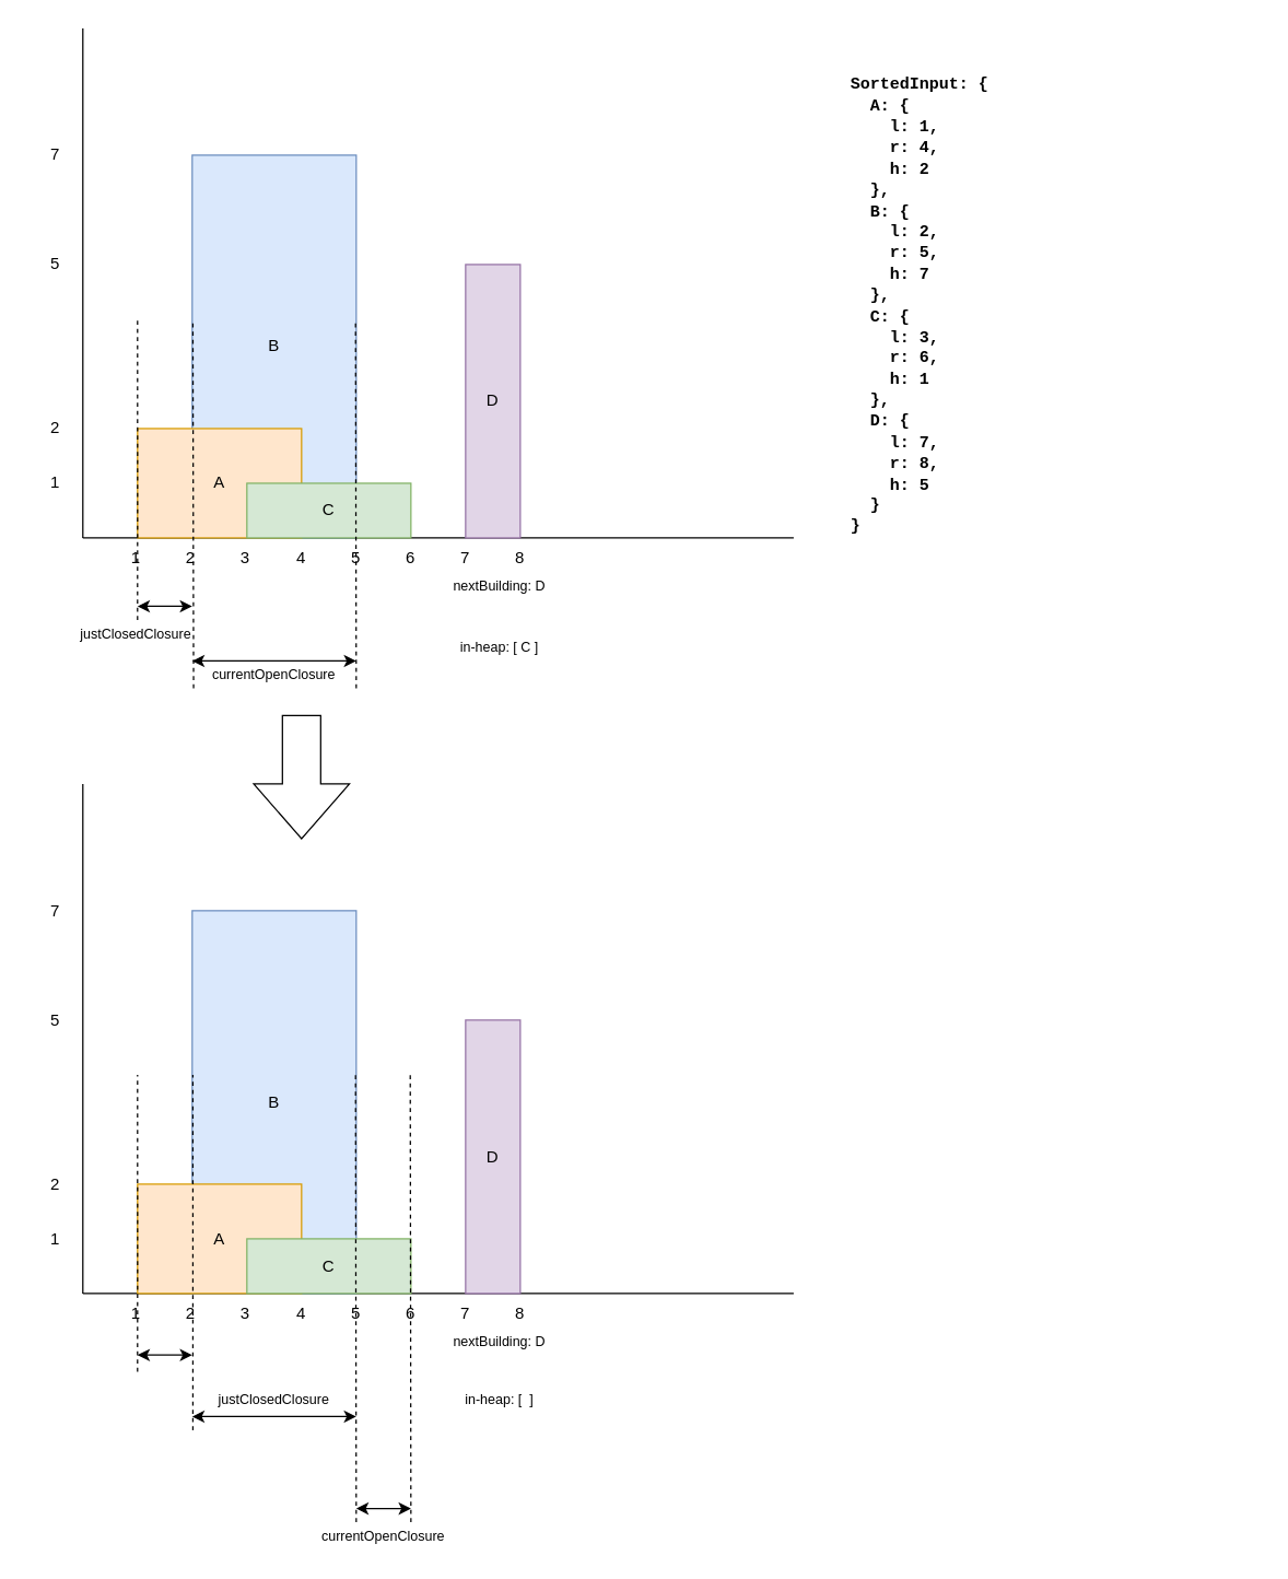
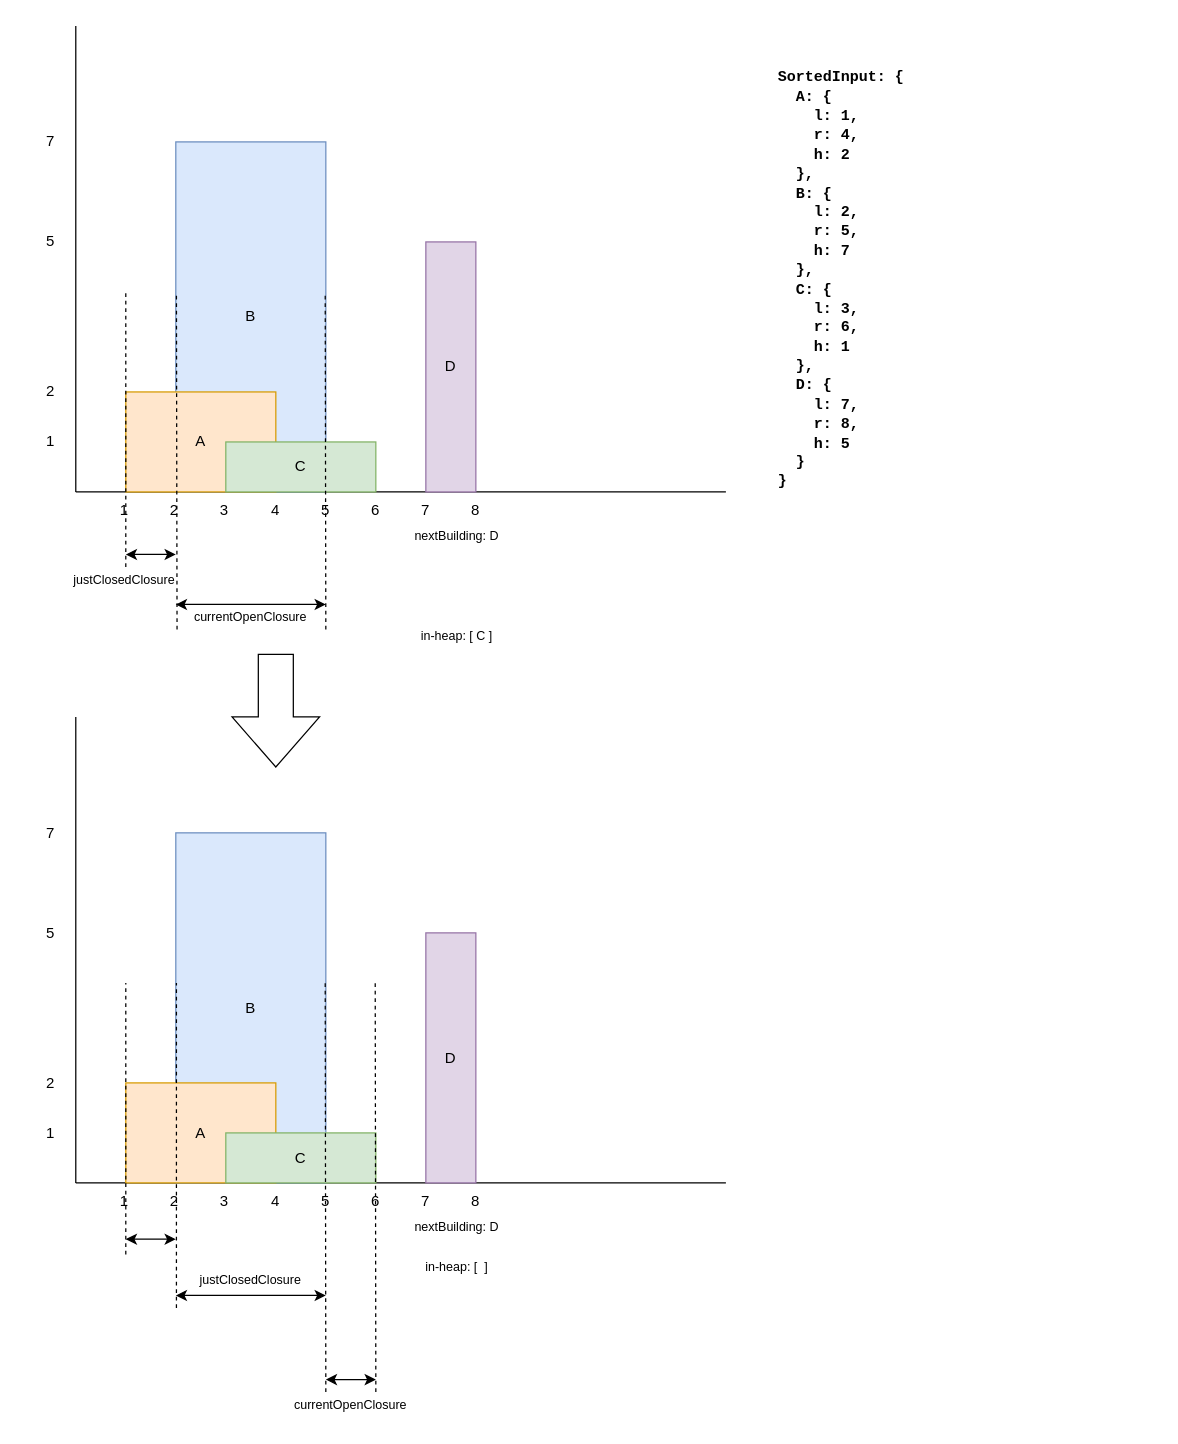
  <mxCell id="0" />
  <mxCell id="1" parent="0" />
  <mxCell id="2" value="" style="endArrow=none;html=1;" parent="1" edge="1"><mxGeometry width="50" height="50" relative="1" as="geometry"><mxPoint x="60" y="393" as="sourcePoint" /><mxPoint x="580" y="393" as="targetPoint" /></mxGeometry></mxCell>
  <mxCell id="3" value="" style="endArrow=none;html=1;" parent="1" edge="1"><mxGeometry width="50" height="50" relative="1" as="geometry"><mxPoint x="60" y="393" as="sourcePoint" /><mxPoint x="60" y="20.333" as="targetPoint" /></mxGeometry></mxCell>
  <mxCell id="4" value="1" style="text;html=1;strokeColor=none;fillColor=none;align=center;verticalAlign=middle;whiteSpace=wrap;rounded=0;" parent="1" vertex="1"><mxGeometry x="79" y="398" width="40" height="20" as="geometry" /></mxCell>
  <mxCell id="5" value="4" style="text;html=1;strokeColor=none;fillColor=none;align=center;verticalAlign=middle;whiteSpace=wrap;rounded=0;" parent="1" vertex="1"><mxGeometry x="200" y="398" width="40" height="20" as="geometry" /></mxCell>
  <mxCell id="6" value="2" style="text;html=1;strokeColor=none;fillColor=none;align=center;verticalAlign=middle;whiteSpace=wrap;rounded=0;" parent="1" vertex="1"><mxGeometry x="20" y="303" width="40" height="20" as="geometry" /></mxCell>
  <mxCell id="7" value="5" style="text;html=1;strokeColor=none;fillColor=none;align=center;verticalAlign=middle;whiteSpace=wrap;rounded=0;" parent="1" vertex="1"><mxGeometry x="20" y="183" width="40" height="20" as="geometry" /></mxCell>
  <mxCell id="8" value="7" style="text;html=1;strokeColor=none;fillColor=none;align=center;verticalAlign=middle;whiteSpace=wrap;rounded=0;" parent="1" vertex="1"><mxGeometry x="20" y="103" width="40" height="20" as="geometry" /></mxCell>
  <mxCell id="9" value="B" style="rounded=0;whiteSpace=wrap;html=1;fillColor=#dae8fc;strokeColor=#6c8ebf;" parent="1" vertex="1"><mxGeometry x="140" y="113" width="120" height="280" as="geometry" /></mxCell>
  <mxCell id="10" value="2" style="text;html=1;strokeColor=none;fillColor=none;align=center;verticalAlign=middle;whiteSpace=wrap;rounded=0;" parent="1" vertex="1"><mxGeometry x="119" y="398" width="40" height="20" as="geometry" /></mxCell>
  <mxCell id="11" value="3" style="text;html=1;strokeColor=none;fillColor=none;align=center;verticalAlign=middle;whiteSpace=wrap;rounded=0;" parent="1" vertex="1"><mxGeometry x="159" y="398" width="40" height="20" as="geometry" /></mxCell>
  <mxCell id="12" value="5" style="text;html=1;strokeColor=none;fillColor=none;align=center;verticalAlign=middle;whiteSpace=wrap;rounded=0;" parent="1" vertex="1"><mxGeometry x="240" y="398" width="40" height="20" as="geometry" /></mxCell>
  <mxCell id="13" value="6" style="text;html=1;strokeColor=none;fillColor=none;align=center;verticalAlign=middle;whiteSpace=wrap;rounded=0;" parent="1" vertex="1"><mxGeometry x="280" y="398" width="40" height="20" as="geometry" /></mxCell>
  <mxCell id="14" value="7" style="text;html=1;strokeColor=none;fillColor=none;align=center;verticalAlign=middle;whiteSpace=wrap;rounded=0;" parent="1" vertex="1"><mxGeometry x="320" y="398" width="40" height="20" as="geometry" /></mxCell>
  <mxCell id="15" value="A" style="rounded=0;whiteSpace=wrap;html=1;fillColor=#ffe6cc;strokeColor=#d79b00;" parent="1" vertex="1"><mxGeometry x="100" y="313" width="120" height="80" as="geometry" /></mxCell>
  <mxCell id="16" value="C" style="rounded=0;whiteSpace=wrap;html=1;fillColor=#d5e8d4;strokeColor=#82b366;" parent="1" vertex="1"><mxGeometry x="180" y="353" width="120" height="40" as="geometry" /></mxCell>
  <mxCell id="17" value="1" style="text;html=1;strokeColor=none;fillColor=none;align=center;verticalAlign=middle;whiteSpace=wrap;rounded=0;" parent="1" vertex="1"><mxGeometry x="20" y="343" width="40" height="20" as="geometry" /></mxCell>
  <mxCell id="18" value="8" style="text;html=1;strokeColor=none;fillColor=none;align=center;verticalAlign=middle;whiteSpace=wrap;rounded=0;" parent="1" vertex="1"><mxGeometry x="360" y="398" width="40" height="20" as="geometry" /></mxCell>
  <mxCell id="19" value="D" style="rounded=0;whiteSpace=wrap;html=1;fillColor=#e1d5e7;strokeColor=#9673a6;" parent="1" vertex="1"><mxGeometry x="340" y="193" width="40" height="200" as="geometry" /></mxCell>
  <mxCell id="20" value="&lt;div&gt;&lt;font face=&quot;Courier New&quot;&gt;&lt;b&gt;SortedInput: {&lt;/b&gt;&lt;/font&gt;&lt;/div&gt;&lt;div&gt;&lt;font face=&quot;Courier New&quot;&gt;&lt;b&gt;&amp;nbsp; A: {&lt;/b&gt;&lt;/font&gt;&lt;/div&gt;&lt;div&gt;&lt;font face=&quot;Courier New&quot;&gt;&lt;b&gt;&amp;nbsp; &amp;nbsp; l: 1,&amp;nbsp;&lt;/b&gt;&lt;/font&gt;&lt;/div&gt;&lt;div&gt;&lt;font face=&quot;Courier New&quot;&gt;&lt;b&gt;&amp;nbsp; &amp;nbsp; r: 4,&amp;nbsp;&lt;/b&gt;&lt;/font&gt;&lt;/div&gt;&lt;div&gt;&lt;font face=&quot;Courier New&quot;&gt;&lt;b&gt;&amp;nbsp; &amp;nbsp; h: 2&lt;/b&gt;&lt;/font&gt;&lt;/div&gt;&lt;div&gt;&lt;font face=&quot;Courier New&quot;&gt;&lt;b&gt;&amp;nbsp; },&amp;nbsp;&lt;/b&gt;&lt;/font&gt;&lt;/div&gt;&lt;div&gt;&lt;font face=&quot;Courier New&quot;&gt;&lt;b&gt;&amp;nbsp; B: {&lt;/b&gt;&lt;/font&gt;&lt;/div&gt;&lt;div&gt;&lt;font face=&quot;Courier New&quot;&gt;&lt;b&gt;&amp;nbsp; &amp;nbsp; l: 2,&amp;nbsp;&lt;/b&gt;&lt;/font&gt;&lt;/div&gt;&lt;div&gt;&lt;font face=&quot;Courier New&quot;&gt;&lt;b&gt;&amp;nbsp; &amp;nbsp; r: 5,&amp;nbsp;&lt;/b&gt;&lt;/font&gt;&lt;/div&gt;&lt;div&gt;&lt;font face=&quot;Courier New&quot;&gt;&lt;b&gt;&amp;nbsp; &amp;nbsp; h: 7&lt;/b&gt;&lt;/font&gt;&lt;/div&gt;&lt;div&gt;&lt;font face=&quot;Courier New&quot;&gt;&lt;b&gt;&amp;nbsp; },&amp;nbsp;&lt;/b&gt;&lt;/font&gt;&lt;/div&gt;&lt;div&gt;&lt;font face=&quot;Courier New&quot;&gt;&lt;b&gt;&amp;nbsp; C: {&lt;/b&gt;&lt;/font&gt;&lt;/div&gt;&lt;div&gt;&lt;font face=&quot;Courier New&quot;&gt;&lt;b&gt;&amp;nbsp; &amp;nbsp; l: 3,&amp;nbsp;&lt;/b&gt;&lt;/font&gt;&lt;/div&gt;&lt;div&gt;&lt;font face=&quot;Courier New&quot;&gt;&lt;b&gt;&amp;nbsp; &amp;nbsp; r: 6,&amp;nbsp;&lt;/b&gt;&lt;/font&gt;&lt;/div&gt;&lt;div&gt;&lt;font face=&quot;Courier New&quot;&gt;&lt;b&gt;&amp;nbsp; &amp;nbsp; h: 1&lt;/b&gt;&lt;/font&gt;&lt;/div&gt;&lt;div&gt;&lt;font face=&quot;Courier New&quot;&gt;&lt;b&gt;&amp;nbsp; },&lt;/b&gt;&lt;/font&gt;&lt;/div&gt;&lt;div&gt;&lt;font face=&quot;Courier New&quot;&gt;&lt;b&gt;&amp;nbsp; D: {&lt;/b&gt;&lt;/font&gt;&lt;/div&gt;&lt;div&gt;&lt;font face=&quot;Courier New&quot;&gt;&lt;b&gt;&amp;nbsp; &amp;nbsp; l: 7,&lt;/b&gt;&lt;/font&gt;&lt;/div&gt;&lt;div&gt;&lt;font face=&quot;Courier New&quot;&gt;&lt;b&gt;&amp;nbsp; &amp;nbsp; r: 8,&lt;/b&gt;&lt;/font&gt;&lt;/div&gt;&lt;div&gt;&lt;font face=&quot;Courier New&quot;&gt;&lt;b&gt;&amp;nbsp; &amp;nbsp; h: 5&lt;/b&gt;&lt;/font&gt;&lt;/div&gt;&lt;div&gt;&lt;font face=&quot;Courier New&quot;&gt;&lt;b&gt;&amp;nbsp; }&lt;/b&gt;&lt;/font&gt;&lt;/div&gt;&lt;div&gt;&lt;font face=&quot;Courier New&quot;&gt;&lt;b&gt;}&lt;/b&gt;&lt;/font&gt;&lt;/div&gt;" style="text;html=1;strokeColor=none;fillColor=none;align=left;verticalAlign=middle;whiteSpace=wrap;rounded=0;" parent="1" vertex="1"><mxGeometry x="620" y="213" width="300" height="20" as="geometry" /></mxCell>
  <mxCell id="21" value="" style="endArrow=none;dashed=1;html=1;" parent="1" edge="1"><mxGeometry width="50" height="50" relative="1" as="geometry"><mxPoint x="100" y="453" as="sourcePoint" /><mxPoint x="100" y="233" as="targetPoint" /></mxGeometry></mxCell>
  <mxCell id="22" value="" style="endArrow=none;dashed=1;html=1;" parent="1" edge="1"><mxGeometry width="50" height="50" relative="1" as="geometry"><mxPoint x="141" y="503" as="sourcePoint" /><mxPoint x="140.5" y="233" as="targetPoint" /></mxGeometry></mxCell>
  <mxCell id="23" value="" style="endArrow=none;dashed=1;html=1;" parent="1" edge="1"><mxGeometry width="50" height="50" relative="1" as="geometry"><mxPoint x="260" y="503" as="sourcePoint" /><mxPoint x="259.5" y="233" as="targetPoint" /></mxGeometry></mxCell>
  <mxCell id="24" value="justClosedClosure" style="text;html=1;strokeColor=none;fillColor=none;align=center;verticalAlign=middle;whiteSpace=wrap;rounded=0;fontSize=10;" parent="1" vertex="1"><mxGeometry x="79" y="453" width="40" height="20" as="geometry" /></mxCell>
  <mxCell id="25" value="" style="endArrow=classic;startArrow=classic;html=1;" parent="1" edge="1"><mxGeometry width="50" height="50" relative="1" as="geometry"><mxPoint x="100" y="443" as="sourcePoint" /><mxPoint x="140" y="443" as="targetPoint" /></mxGeometry></mxCell>
  <mxCell id="26" value="" style="endArrow=classic;startArrow=classic;html=1;" parent="1" edge="1"><mxGeometry width="50" height="50" relative="1" as="geometry"><mxPoint x="140" y="483" as="sourcePoint" /><mxPoint x="260" y="483" as="targetPoint" /></mxGeometry></mxCell>
  <mxCell id="27" value="currentOpenClosure" style="text;html=1;strokeColor=none;fillColor=none;align=center;verticalAlign=middle;whiteSpace=wrap;rounded=0;fontSize=10;" parent="1" vertex="1"><mxGeometry x="180" y="483" width="40" height="20" as="geometry" /></mxCell>
- <mxCell id="28" value="in-heap: [ C ]" style="text;html=1;strokeColor=none;fillColor=none;align=center;verticalAlign=middle;whiteSpace=wrap;rounded=0;fontSize=10;" parent="1" vertex="1"><mxGeometry x="300" y="463" width="130" height="20" as="geometry" /></mxCell>
+ <mxCell id="28" value="in-heap: [ C ]" style="text;html=1;strokeColor=none;fillColor=none;align=center;verticalAlign=middle;whiteSpace=wrap;rounded=0;fontSize=10;" parent="1" vertex="1"><mxGeometry x="300" y="498" width="130" height="20" as="geometry" /></mxCell>
  <mxCell id="29" value="nextBuilding: D" style="text;html=1;strokeColor=none;fillColor=none;align=center;verticalAlign=middle;whiteSpace=wrap;rounded=0;fontSize=10;" parent="1" vertex="1"><mxGeometry x="330" y="418" width="70" height="20" as="geometry" /></mxCell>
  <mxCell id="30" value="" style="endArrow=none;html=1;" parent="1" edge="1"><mxGeometry width="50" height="50" relative="1" as="geometry"><mxPoint x="60" y="945.67" as="sourcePoint" /><mxPoint x="580" y="945.67" as="targetPoint" /></mxGeometry></mxCell>
  <mxCell id="31" value="" style="endArrow=none;html=1;" parent="1" edge="1"><mxGeometry width="50" height="50" relative="1" as="geometry"><mxPoint x="60" y="945.67" as="sourcePoint" /><mxPoint x="60" y="573.003" as="targetPoint" /></mxGeometry></mxCell>
  <mxCell id="32" value="1" style="text;html=1;strokeColor=none;fillColor=none;align=center;verticalAlign=middle;whiteSpace=wrap;rounded=0;" parent="1" vertex="1"><mxGeometry x="79" y="950.67" width="40" height="20" as="geometry" /></mxCell>
  <mxCell id="33" value="4" style="text;html=1;strokeColor=none;fillColor=none;align=center;verticalAlign=middle;whiteSpace=wrap;rounded=0;" parent="1" vertex="1"><mxGeometry x="200" y="950.67" width="40" height="20" as="geometry" /></mxCell>
  <mxCell id="34" value="2" style="text;html=1;strokeColor=none;fillColor=none;align=center;verticalAlign=middle;whiteSpace=wrap;rounded=0;" parent="1" vertex="1"><mxGeometry x="20" y="855.67" width="40" height="20" as="geometry" /></mxCell>
  <mxCell id="35" value="5" style="text;html=1;strokeColor=none;fillColor=none;align=center;verticalAlign=middle;whiteSpace=wrap;rounded=0;" parent="1" vertex="1"><mxGeometry x="20" y="735.67" width="40" height="20" as="geometry" /></mxCell>
  <mxCell id="36" value="7" style="text;html=1;strokeColor=none;fillColor=none;align=center;verticalAlign=middle;whiteSpace=wrap;rounded=0;" parent="1" vertex="1"><mxGeometry x="20" y="655.67" width="40" height="20" as="geometry" /></mxCell>
  <mxCell id="37" value="B" style="rounded=0;whiteSpace=wrap;html=1;fillColor=#dae8fc;strokeColor=#6c8ebf;" parent="1" vertex="1"><mxGeometry x="140" y="665.67" width="120" height="280" as="geometry" /></mxCell>
  <mxCell id="38" value="2" style="text;html=1;strokeColor=none;fillColor=none;align=center;verticalAlign=middle;whiteSpace=wrap;rounded=0;" parent="1" vertex="1"><mxGeometry x="119" y="950.67" width="40" height="20" as="geometry" /></mxCell>
  <mxCell id="39" value="3" style="text;html=1;strokeColor=none;fillColor=none;align=center;verticalAlign=middle;whiteSpace=wrap;rounded=0;" parent="1" vertex="1"><mxGeometry x="159" y="950.67" width="40" height="20" as="geometry" /></mxCell>
  <mxCell id="40" value="5" style="text;html=1;strokeColor=none;fillColor=none;align=center;verticalAlign=middle;whiteSpace=wrap;rounded=0;" parent="1" vertex="1"><mxGeometry x="240" y="950.67" width="40" height="20" as="geometry" /></mxCell>
  <mxCell id="41" value="6" style="text;html=1;strokeColor=none;fillColor=none;align=center;verticalAlign=middle;whiteSpace=wrap;rounded=0;" parent="1" vertex="1"><mxGeometry x="280" y="950.67" width="40" height="20" as="geometry" /></mxCell>
  <mxCell id="42" value="7" style="text;html=1;strokeColor=none;fillColor=none;align=center;verticalAlign=middle;whiteSpace=wrap;rounded=0;" parent="1" vertex="1"><mxGeometry x="320" y="950.67" width="40" height="20" as="geometry" /></mxCell>
  <mxCell id="43" value="A" style="rounded=0;whiteSpace=wrap;html=1;fillColor=#ffe6cc;strokeColor=#d79b00;" parent="1" vertex="1"><mxGeometry x="100" y="865.67" width="120" height="80" as="geometry" /></mxCell>
  <mxCell id="44" value="C" style="rounded=0;whiteSpace=wrap;html=1;fillColor=#d5e8d4;strokeColor=#82b366;" parent="1" vertex="1"><mxGeometry x="180" y="905.67" width="120" height="40" as="geometry" /></mxCell>
  <mxCell id="45" value="1" style="text;html=1;strokeColor=none;fillColor=none;align=center;verticalAlign=middle;whiteSpace=wrap;rounded=0;" parent="1" vertex="1"><mxGeometry x="20" y="895.67" width="40" height="20" as="geometry" /></mxCell>
  <mxCell id="46" value="8" style="text;html=1;strokeColor=none;fillColor=none;align=center;verticalAlign=middle;whiteSpace=wrap;rounded=0;" parent="1" vertex="1"><mxGeometry x="360" y="950.67" width="40" height="20" as="geometry" /></mxCell>
  <mxCell id="47" value="D" style="rounded=0;whiteSpace=wrap;html=1;fillColor=#e1d5e7;strokeColor=#9673a6;" parent="1" vertex="1"><mxGeometry x="340" y="745.67" width="40" height="200" as="geometry" /></mxCell>
  <mxCell id="48" value="" style="endArrow=none;dashed=1;html=1;" parent="1" edge="1"><mxGeometry width="50" height="50" relative="1" as="geometry"><mxPoint x="100" y="1003" as="sourcePoint" /><mxPoint x="100" y="785.67" as="targetPoint" /></mxGeometry></mxCell>
  <mxCell id="49" value="" style="endArrow=none;dashed=1;html=1;" parent="1" edge="1"><mxGeometry width="50" height="50" relative="1" as="geometry"><mxPoint x="140.5" y="1045.67" as="sourcePoint" /><mxPoint x="140.5" y="785.67" as="targetPoint" /></mxGeometry></mxCell>
  <mxCell id="50" value="" style="endArrow=none;dashed=1;html=1;" parent="1" edge="1"><mxGeometry width="50" height="50" relative="1" as="geometry"><mxPoint x="260" y="1113" as="sourcePoint" /><mxPoint x="259.5" y="785.67" as="targetPoint" /></mxGeometry></mxCell>
  <mxCell id="51" value="justClosedClosure" style="text;html=1;strokeColor=none;fillColor=none;align=center;verticalAlign=middle;whiteSpace=wrap;rounded=0;fontSize=10;" parent="1" vertex="1"><mxGeometry x="180" y="1013" width="40" height="20" as="geometry" /></mxCell>
  <mxCell id="52" value="" style="endArrow=classic;startArrow=classic;html=1;" parent="1" edge="1"><mxGeometry width="50" height="50" relative="1" as="geometry"><mxPoint x="100" y="990.67" as="sourcePoint" /><mxPoint x="140" y="990.67" as="targetPoint" /></mxGeometry></mxCell>
  <mxCell id="53" value="" style="endArrow=classic;startArrow=classic;html=1;" parent="1" edge="1"><mxGeometry width="50" height="50" relative="1" as="geometry"><mxPoint x="140" y="1035.67" as="sourcePoint" /><mxPoint x="260" y="1035.67" as="targetPoint" /></mxGeometry></mxCell>
  <mxCell id="54" value="currentOpenClosure" style="text;html=1;strokeColor=none;fillColor=none;align=center;verticalAlign=middle;whiteSpace=wrap;rounded=0;fontSize=10;" parent="1" vertex="1"><mxGeometry x="260" y="1113" width="40" height="20" as="geometry" /></mxCell>
- <mxCell id="55" value="in-heap: [&amp;nbsp; ]" style="text;html=1;strokeColor=none;fillColor=none;align=center;verticalAlign=middle;whiteSpace=wrap;rounded=0;fontSize=10;" parent="1" vertex="1"><mxGeometry x="300" y="1013" width="130" height="20" as="geometry" /></mxCell>
+ <mxCell id="55" value="in-heap: [&amp;nbsp; ]" style="text;html=1;strokeColor=none;fillColor=none;align=center;verticalAlign=middle;whiteSpace=wrap;rounded=0;fontSize=10;" parent="1" vertex="1"><mxGeometry x="300" y="1003" width="130" height="20" as="geometry" /></mxCell>
  <mxCell id="56" value="nextBuilding: D" style="text;html=1;strokeColor=none;fillColor=none;align=center;verticalAlign=middle;whiteSpace=wrap;rounded=0;fontSize=10;" parent="1" vertex="1"><mxGeometry x="330" y="970.67" width="70" height="20" as="geometry" /></mxCell>
  <mxCell id="57" value="" style="endArrow=none;dashed=1;html=1;" parent="1" edge="1"><mxGeometry width="50" height="50" relative="1" as="geometry"><mxPoint x="300" y="1113" as="sourcePoint" /><mxPoint x="299.5" y="783" as="targetPoint" /></mxGeometry></mxCell>
  <mxCell id="58" value="" style="endArrow=classic;startArrow=classic;html=1;" parent="1" edge="1"><mxGeometry width="50" height="50" relative="1" as="geometry"><mxPoint x="260" y="1103" as="sourcePoint" /><mxPoint x="300" y="1103" as="targetPoint" /></mxGeometry></mxCell>
  <mxCell id="59" value="" style="html=1;shadow=0;dashed=0;align=center;verticalAlign=middle;shape=mxgraph.arrows2.arrow;dy=0.6;dx=40;direction=south;notch=0;fontSize=10;" parent="1" vertex="1"><mxGeometry x="185" y="523" width="70" height="90" as="geometry" /></mxCell>
